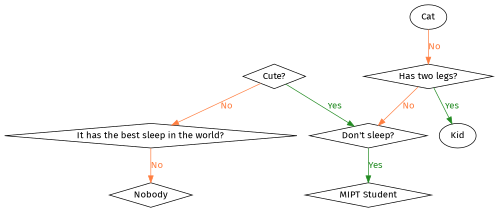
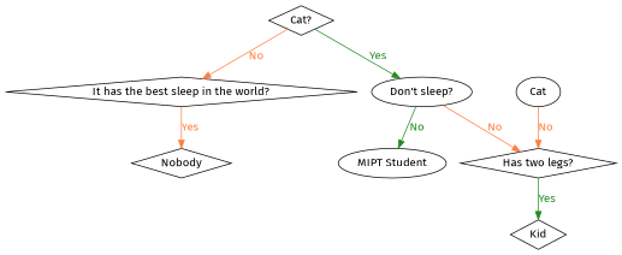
  digraph {
    fontname="Fira Sans"
    node [fontname="Fira Sans" shape=diamond]
    edge [color="#ff7e40" fontcolor="#ff7e40" fontname="Fira Sans"]
-   n1 [label="Cute?"]
+   n1 [label="Cat?"]
    n2 [label="It has the best sleep in the world?"]
-   n3 [label="Don't sleep?"]
+   n3 [label="Don't sleep?" shape=ellipse]
    n4 [label=Nobody]
    n5 [label="Has two legs?"]
-   n6 [label="MIPT Student"]
-   n7 [label=Kid shape=""]
+   n6 [label="MIPT Student" shape=""]
+   n7 [label=Kid]
    n8 [label=Cat shape=""]
    n1 -> n2 [label=No]
    n1 -> n3 [color="#228b22" fontcolor="#228b22" label=Yes]
-   n2 -> n4 [label=No]
-   n5 -> n3 [label=No]
-   n3 -> n6 [color="#228b22" fontcolor="#228b22" label=Yes]
+   n2 -> n4 [label=Yes]
+   n3 -> n5 [label=No]
+   n3 -> n6 [color="#228b22" fontcolor="#228b22" label=No]
    n5 -> n7 [color="#228b22" fontcolor="#228b22" label=Yes]
    n8 -> n5 [label=No]
  }
